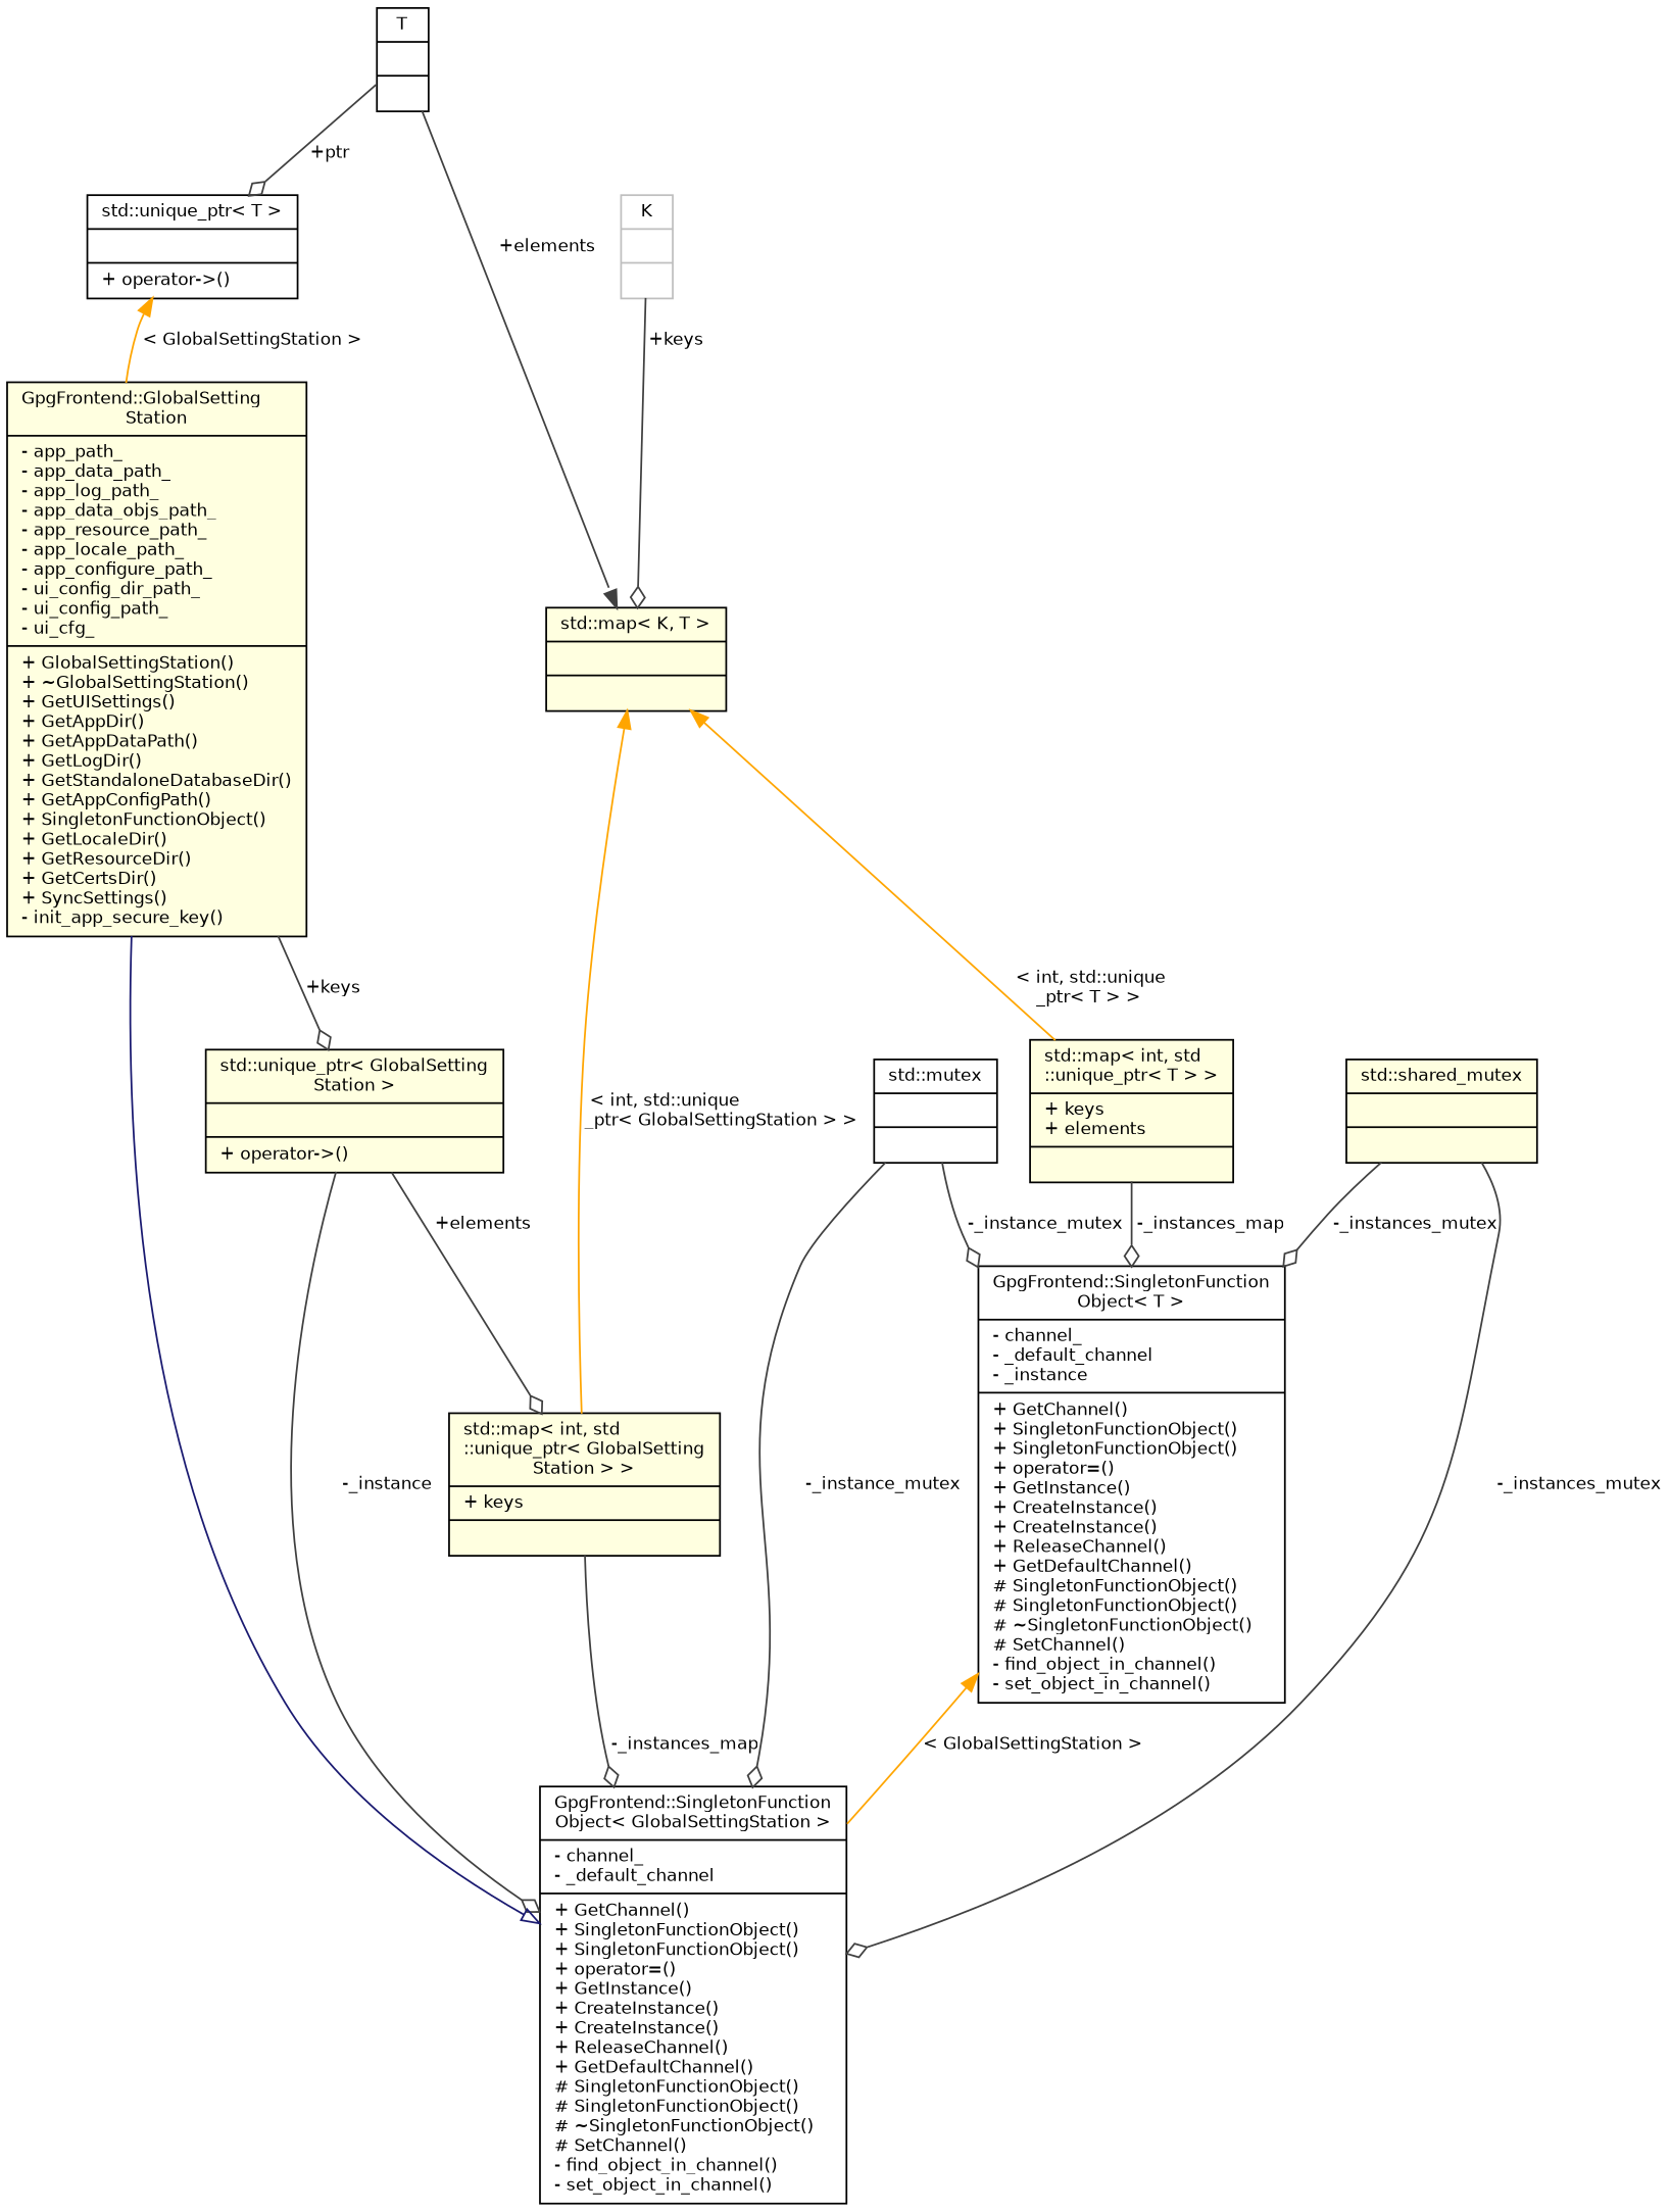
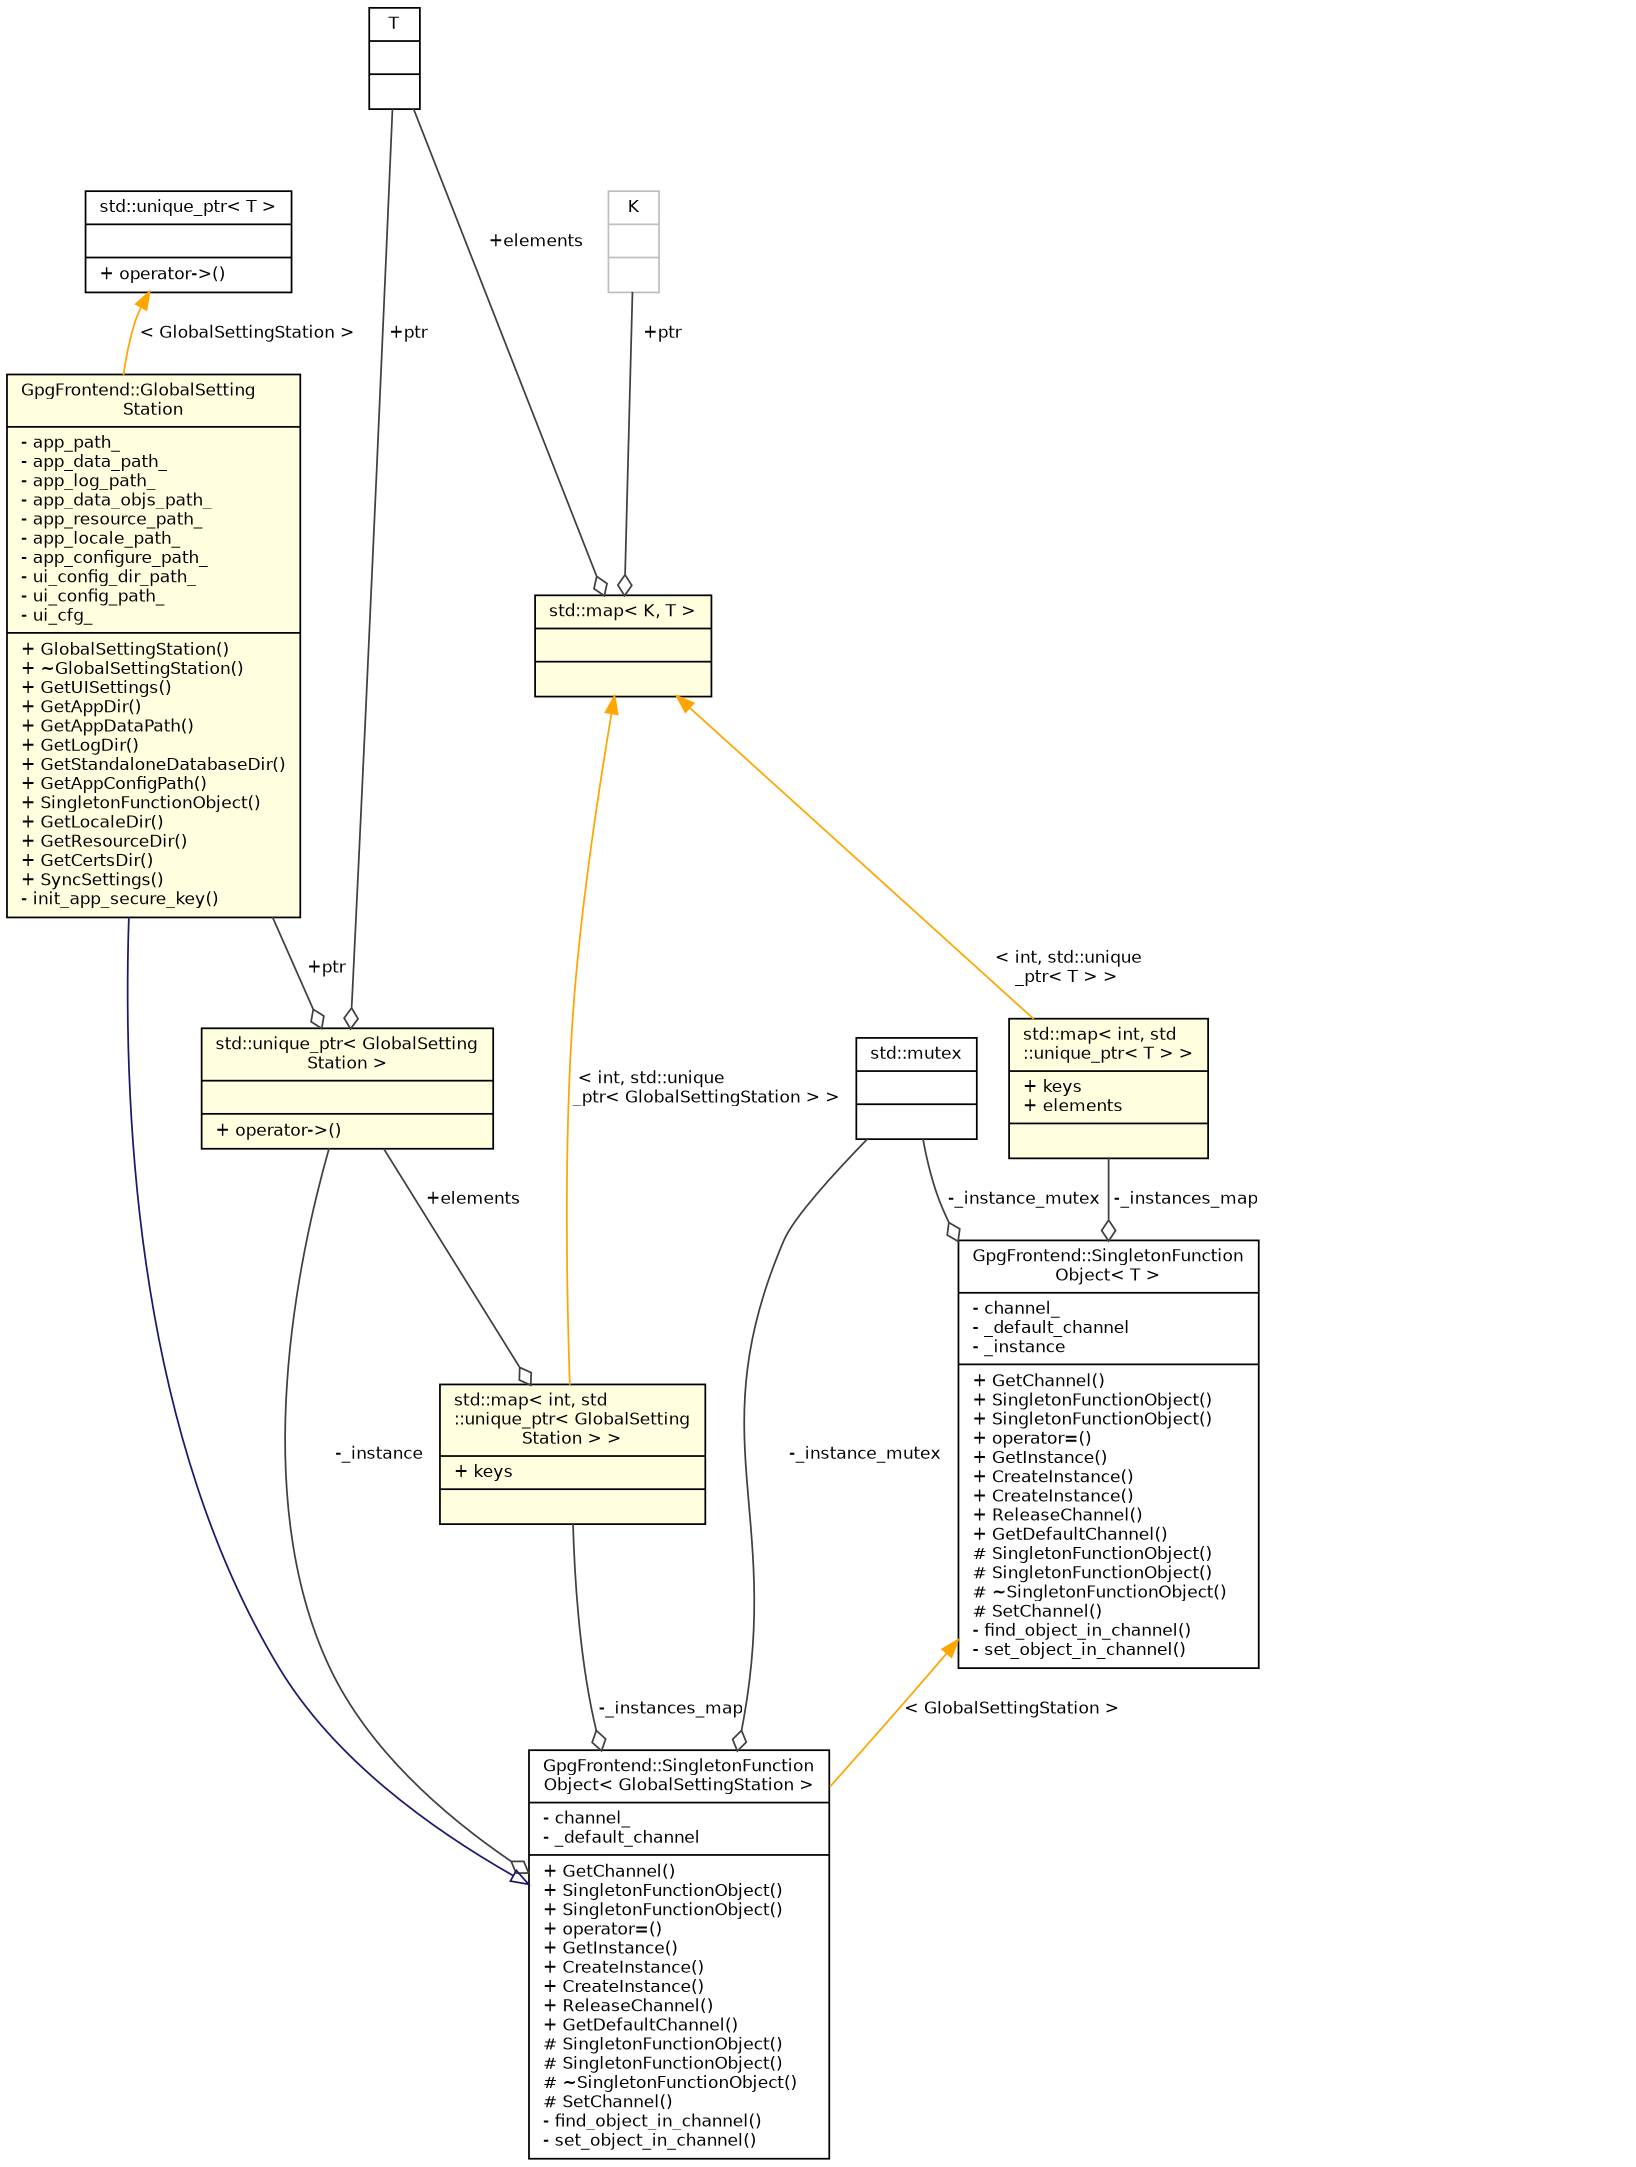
  digraph {
    node [color=black fillcolor=lightyellow fontname=Helvetica fontsize=10 shape=record style=filled]
    edge [arrowhead=odiamond color=grey25 fontname=Helvetica fontsize=10 labelfontname=Helvetica labelfontsize=10 style=solid]
    n1 [fontcolor=black height=0.2 label="{GpgFrontend::GlobalSetting\lStation\n|- app_path_\l- app_data_path_\l- app_log_path_\l- app_data_objs_path_\l- app_resource_path_\l- app_locale_path_\l- app_configure_path_\l- ui_config_dir_path_\l- ui_config_path_\l- ui_cfg_\l|+ GlobalSettingStation()\l+ ~GlobalSettingStation()\l+ GetUISettings()\l+ GetAppDir()\l+ GetAppDataPath()\l+ GetLogDir()\l+ GetStandaloneDatabaseDir()\l+ GetAppConfigPath()\l+ SingletonFunctionObject()\l+ GetLocaleDir()\l+ GetResourceDir()\l+ GetCertsDir()\l+ SyncSettings()\l- init_app_secure_key()\l}" width=0.4]
    n2 [height=0.2 label="{std::unique_ptr\< GlobalSetting\lStation \>\n||+ operator-\>()\l}" width=0.4]
    n3 [fillcolor=white height=0.2 label="{GpgFrontend::SingletonFunction\lObject\< GlobalSettingStation \>\n|- channel_\l- _default_channel\l|+ GetChannel()\l+ SingletonFunctionObject()\l+ SingletonFunctionObject()\l+ operator=()\l+ GetInstance()\l+ CreateInstance()\l+ CreateInstance()\l+ ReleaseChannel()\l+ GetDefaultChannel()\l# SingletonFunctionObject()\l# SingletonFunctionObject()\l# ~SingletonFunctionObject()\l# SetChannel()\l- find_object_in_channel()\l- set_object_in_channel()\l}" width=0.4]
    n4 [height=0.2 label="{std::map\< int, std\l::unique_ptr\< GlobalSetting\lStation \> \>\n|+ keys\l|}" width=0.4]
    n5 [fillcolor=white height=0.2 label="{std::mutex\n||}" width=0.4]
    n6 [fillcolor=white height=0.2 label="{GpgFrontend::SingletonFunction\lObject\< T \>\n|- channel_\l- _default_channel\l- _instance\l|+ GetChannel()\l+ SingletonFunctionObject()\l+ SingletonFunctionObject()\l+ operator=()\l+ GetInstance()\l+ CreateInstance()\l+ CreateInstance()\l+ ReleaseChannel()\l+ GetDefaultChannel()\l# SingletonFunctionObject()\l# SingletonFunctionObject()\l# ~SingletonFunctionObject()\l# SetChannel()\l- find_object_in_channel()\l- set_object_in_channel()\l}" width=0.4]
-   n7 [height=0.2 label="{std::shared_mutex\n||}" width=0.4]
    n8 [fillcolor=white height=0.2 label="{std::unique_ptr\< T \>\n||+ operator-\>()\l}" width=0.4]
    n9 [fillcolor=white height=0.2 label="{T\n||}" width=0.4]
    n10 [height=0.2 label="{std::map\< K, T \>\n||}" width=0.4]
    n11 [height=0.2 label="{std::map\< int, std\l::unique_ptr\< T \> \>\n|+ keys\l+ elements\l|}" width=0.4]
    n12 [color=grey75 fillcolor=white height=0.2 label="{K\n||}" width=0.4]
-   n1 -> n2 [label=" +keys"]
+   n1 -> n2 [label=" +ptr"]
    n2 -> n3 [label=" -_instance"]
    n2 -> n4 [label=" +elements"]
    n3 -> n1 [arrowtail=onormal color=midnightblue dir=back arrowhead=""]
    n4 -> n3 [label=" -_instances_map"]
    n5 -> n3 [label=" -_instance_mutex"]
    n5 -> n6 [label=" -_instance_mutex"]
    n6 -> n3 [color=orange dir=back label=" \< GlobalSettingStation \>" arrowhead=""]
-   n7 -> n3 [label=" -_instances_mutex"]
-   n7 -> n6 [label=" -_instances_mutex"]
    n8 -> n1 [color=orange dir=back label=" \< GlobalSettingStation \>" arrowhead=""]
-   n9 -> n8 [label=" +ptr"]
-   n9 -> n10 [arrowhead=normal label=" +elements"]
+   n9 -> n2 [label=" +ptr"]
+   n9 -> n10 [label=" +elements"]
    n10 -> n4 [color=orange dir=back label=" \< int, std::unique\l_ptr\< GlobalSettingStation \> \>" arrowhead=""]
    n10 -> n11 [color=orange dir=back label=" \< int, std::unique\l_ptr\< T \> \>" arrowhead=""]
    n11 -> n6 [label=" -_instances_map"]
-   n12 -> n10 [label=" +keys"]
+   n12 -> n10 [label=" +ptr"]
  }
